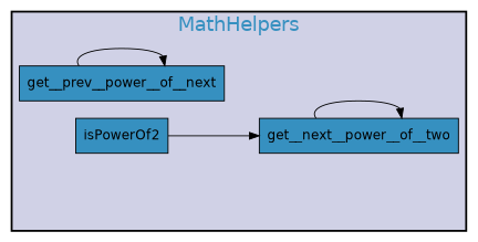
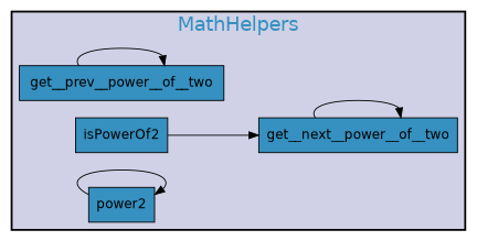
  digraph {
    fontname=helvetica
    rankdir=LR
    node [fillcolor="#3690c0" fontname=helvetica shape=rectangle style=filled]
    get__next__power__of__two
-   get__prev__power__of__two [label=get__prev__power__of__next]
+   get__prev__power__of__two
    isPowerOf2
+   power2
    subgraph cluster_1 {
      fillcolor="#d0d1e6"
      fontcolor="#3690c0"
      fontsize=20.0
      label=MathHelpers
      penwidth=2
      style=filled
      get__next__power__of__two
      get__prev__power__of__two
      isPowerOf2
+     power2
    }
    get__next__power__of__two -> get__next__power__of__two
    get__prev__power__of__two -> get__prev__power__of__two
    isPowerOf2 -> get__next__power__of__two
+   power2 -> power2
  }
